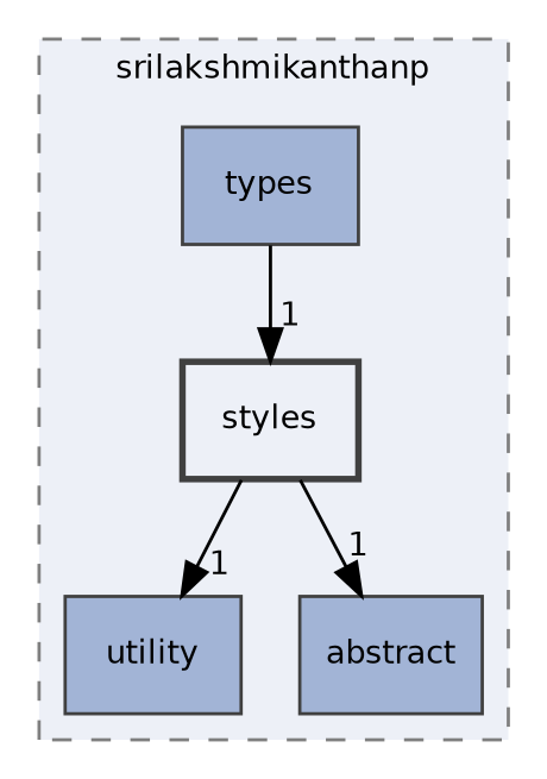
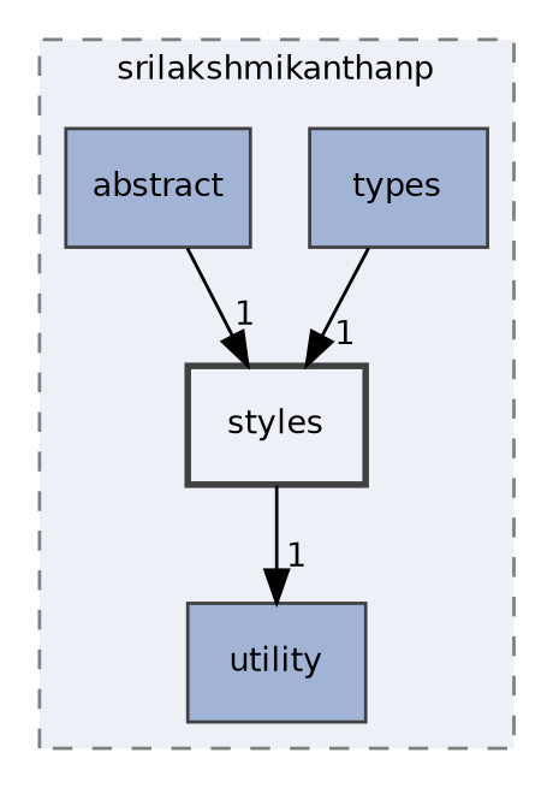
  digraph {
    compound=true
    node [color=grey25 fillcolor="#a2b4d6" fontname=Helvetica fontsize=10 shape=box style="filled,"]
    edge [fontname=Helvetica fontsize=10 headlabel=1 labeldistance=1.5 labelfontname=Helvetica labelfontsize=10]
    n1 [label=utility]
    n2 [label=types]
    n3 [label=abstract]
    n4 [fillcolor="#edf0f7" label=styles style="filled,bold,"]
    subgraph cluster_1 {
      bgcolor="#edf0f7"
      fontname=Helvetica
      fontsize=10
      label=srilakshmikanthanp
      pencolor=grey50
      style="filled,dashed,"
      n1
      n2
      n3
      n4
    }
    n2 -> n4
    n4 -> n1
-   n4 -> n3
+   n3 -> n4
  }
